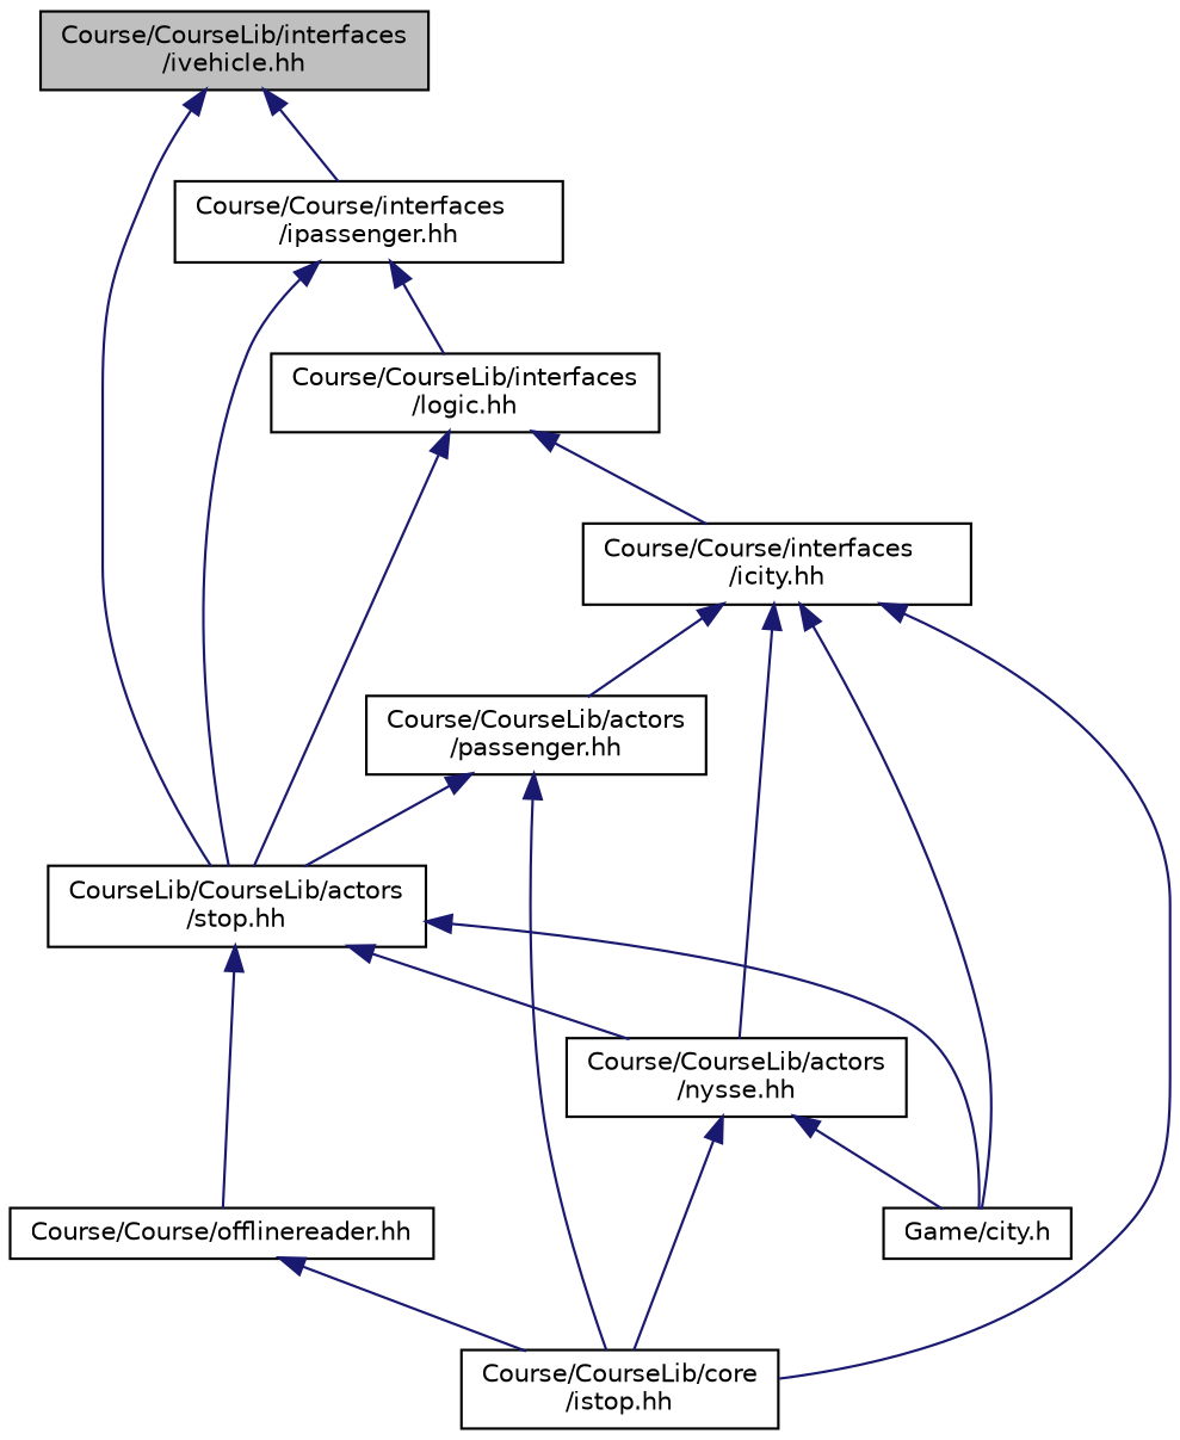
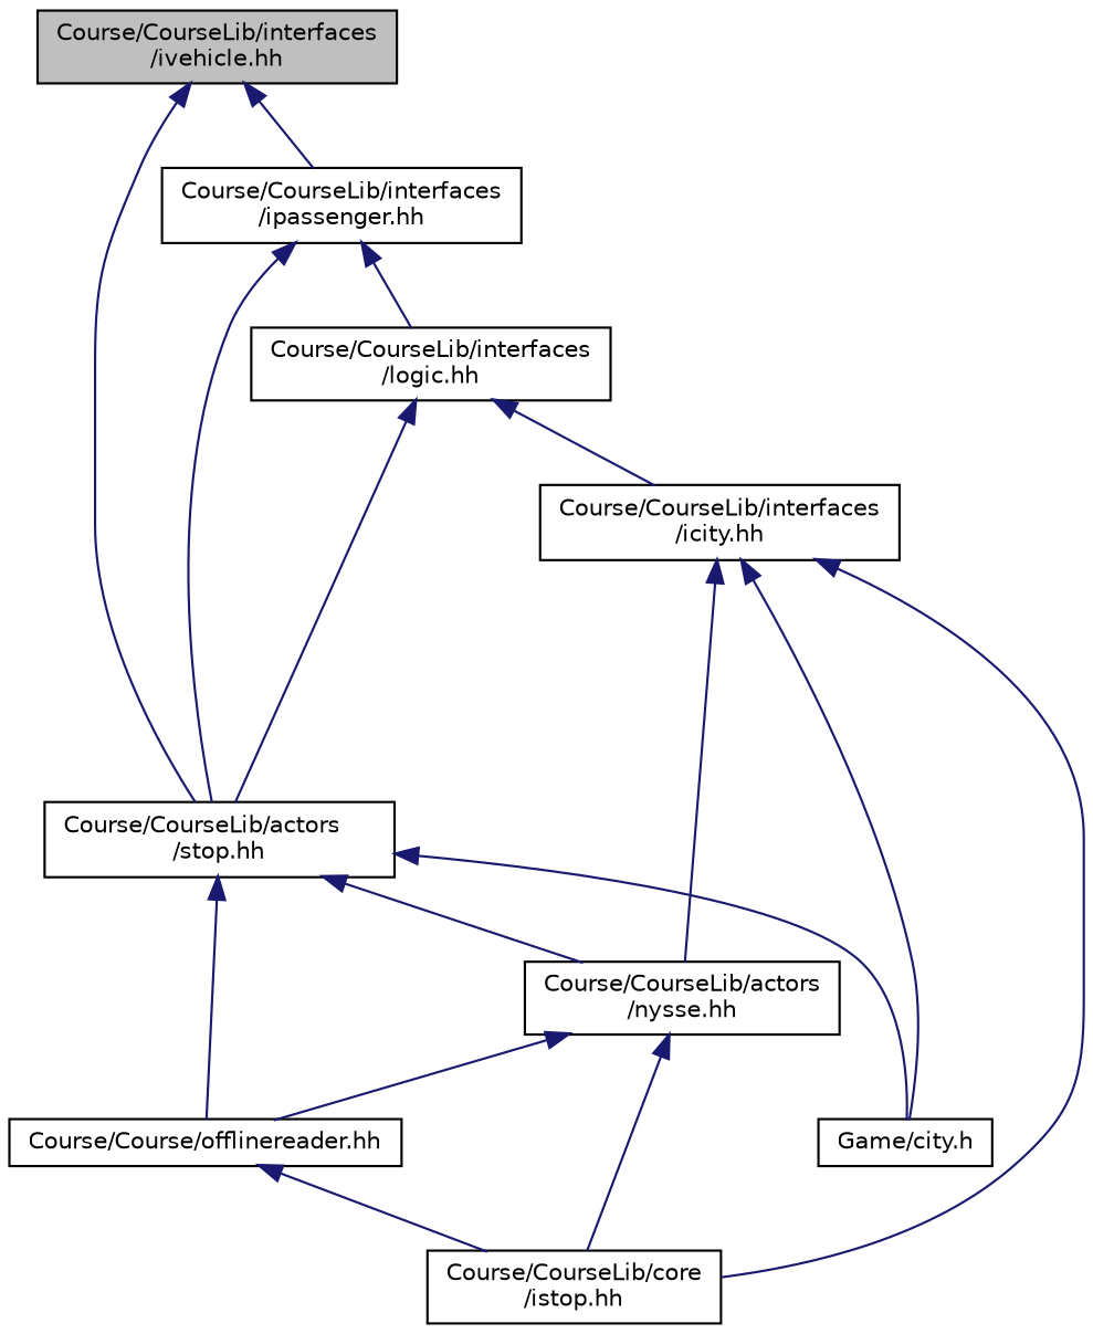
  digraph {
    node [color=black fillcolor=white fontname=Helvetica fontsize=10 shape=record style=filled]
    edge [color=midnightblue dir=back fontname=Helvetica fontsize=10 labelfontname=Helvetica labelfontsize=10 style=solid]
    n1 [fillcolor=grey75 fontcolor=black height=0.2 label="Course/CourseLib/interfaces\l/ivehicle.hh" width=0.4]
-   n2 [height=0.2 label="Course/Course/interfaces\l/ipassenger.hh" width=0.4]
-   n3 [height=0.2 label="CourseLib/CourseLib/actors\l/stop.hh" width=0.4]
+   n2 [height=0.2 label="Course/CourseLib/interfaces\l/ipassenger.hh" width=0.4]
+   n3 [height=0.2 label="Course/CourseLib/actors\l/stop.hh" width=0.4]
    n4 [height=0.2 label="Course/CourseLib/actors\l/nysse.hh" width=0.4]
    n5 [height=0.2 label="Course/CourseLib/core\l/istop.hh" width=0.4]
    n6 [height=0.2 label="Course/Course/offlinereader.hh" width=0.4]
    n7 [height=0.2 label="Course/CourseLib/interfaces\l/logic.hh" width=0.4]
-   n8 [height=0.2 label="Course/CourseLib/actors\l/passenger.hh" width=0.4]
    n9 [height=0.2 label="Game/city.h" width=0.4]
-   n10 [height=0.2 label="Course/Course/interfaces\l/icity.hh" width=0.4]
+   n10 [height=0.2 label="Course/CourseLib/interfaces\l/icity.hh" width=0.4]
    n1 -> n2
    n1 -> n3
    n2 -> n3
    n2 -> n7
    n3 -> n4
    n3 -> n6
    n3 -> n9
    n4 -> n5
-   n4 -> n9
+   n4 -> n6
    n6 -> n5
    n7 -> n3
    n7 -> n10
-   n8 -> n3
-   n8 -> n5
    n10 -> n4
    n10 -> n5
-   n10 -> n8
    n10 -> n9
  }
